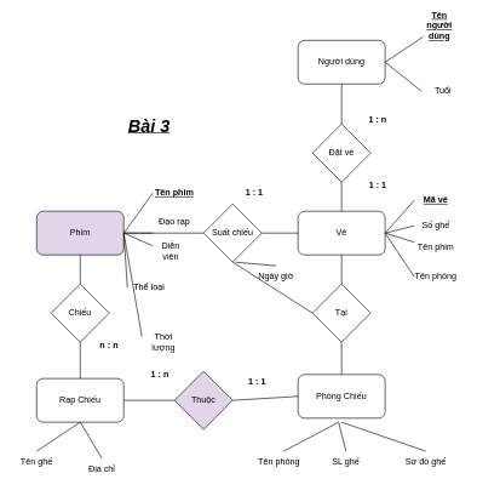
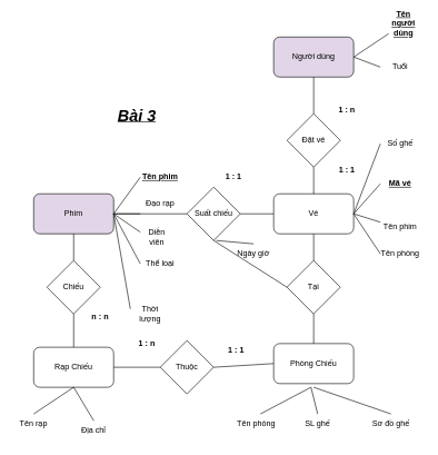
  <mxCell id="0" />
  <mxCell id="1" parent="0" />
  <mxCell id="2" value="Phim" style="rounded=1;whiteSpace=wrap;html=1;fillColor=#e1d5e7;" vertex="1" parent="1"><mxGeometry x="50" y="290" width="120" height="60" as="geometry" /></mxCell>
  <mxCell id="3" value="Rạp Chiếu" style="rounded=1;whiteSpace=wrap;html=1;" vertex="1" parent="1"><mxGeometry x="50" y="520" width="120" height="60" as="geometry" /></mxCell>
  <mxCell id="4" value="Phòng Chiếu" style="rounded=1;whiteSpace=wrap;html=1;" vertex="1" parent="1"><mxGeometry x="410" y="514.5" width="120" height="60" as="geometry" /></mxCell>
  <mxCell id="5" value="&lt;u&gt;&lt;b&gt;Tên phim&lt;/b&gt;&lt;/u&gt;" style="text;html=1;align=center;verticalAlign=middle;whiteSpace=wrap;rounded=0;" vertex="1" parent="1"><mxGeometry x="210" y="250" width="60" height="30" as="geometry" /></mxCell>
  <mxCell id="6" value="Đạo rạp" style="text;html=1;align=center;verticalAlign=middle;whiteSpace=wrap;rounded=0;" vertex="1" parent="1"><mxGeometry x="210" y="290" width="60" height="30" as="geometry" /></mxCell>
- <mxCell id="7" value="Diễn viên" style="text;html=1;align=center;verticalAlign=middle;whiteSpace=wrap;rounded=0;" vertex="1" parent="1"><mxGeometry x="210" y="330" width="50" height="30" as="geometry" /></mxCell>
- <mxCell id="8" value="Thể loại" style="text;html=1;align=center;verticalAlign=middle;whiteSpace=wrap;rounded=0;" vertex="1" parent="1"><mxGeometry x="175" y="380" width="60" height="30" as="geometry" /></mxCell>
+ <mxCell id="7" value="Diễn viên" style="text;html=1;align=center;verticalAlign=middle;whiteSpace=wrap;rounded=0;" vertex="1" parent="1"><mxGeometry x="210" y="340" width="50" height="30" as="geometry" /></mxCell>
+ <mxCell id="8" value="Thể loại" style="text;html=1;align=center;verticalAlign=middle;whiteSpace=wrap;rounded=0;" vertex="1" parent="1"><mxGeometry x="210" y="380" width="60" height="30" as="geometry" /></mxCell>
  <mxCell id="9" value="Thời lượng" style="text;html=1;align=center;verticalAlign=middle;whiteSpace=wrap;rounded=0;" vertex="1" parent="1"><mxGeometry x="195" y="455" width="60" height="30" as="geometry" /></mxCell>
- <mxCell id="10" value="Tên ghế" style="text;html=1;align=center;verticalAlign=middle;whiteSpace=wrap;rounded=0;" vertex="1" parent="1"><mxGeometry x="20" y="620" width="60" height="30" as="geometry" /></mxCell>
+ <mxCell id="10" value="Tên rạp" style="text;html=1;align=center;verticalAlign=middle;whiteSpace=wrap;rounded=0;" vertex="1" parent="1"><mxGeometry x="20" y="620" width="60" height="30" as="geometry" /></mxCell>
  <mxCell id="11" value="Địa chỉ" style="text;html=1;align=center;verticalAlign=middle;whiteSpace=wrap;rounded=0;" vertex="1" parent="1"><mxGeometry x="110" y="630" width="60" height="30" as="geometry" /></mxCell>
  <mxCell id="12" value="Tên phòng" style="text;html=1;align=center;verticalAlign=middle;whiteSpace=wrap;rounded=0;" vertex="1" parent="1"><mxGeometry x="354" y="620" width="60" height="30" as="geometry" /></mxCell>
  <mxCell id="13" value="SL ghế" style="text;html=1;align=center;verticalAlign=middle;whiteSpace=wrap;rounded=0;" vertex="1" parent="1"><mxGeometry x="446" y="620" width="60" height="30" as="geometry" /></mxCell>
  <mxCell id="14" value="Sơ đồ ghế" style="text;html=1;align=center;verticalAlign=middle;whiteSpace=wrap;rounded=0;" vertex="1" parent="1"><mxGeometry x="556" y="620" width="60" height="30" as="geometry" /></mxCell>
  <mxCell id="15" value="Chiếu" style="rhombus;whiteSpace=wrap;html=1;" vertex="1" parent="1"><mxGeometry x="70" y="390" width="80" height="80" as="geometry" /></mxCell>
  <mxCell id="16" value="" style="endArrow=none;html=1;rounded=0;exitX=0.5;exitY=0;exitDx=0;exitDy=0;" edge="1" parent="1" source="3"><mxGeometry width="50" height="50" relative="1" as="geometry"><mxPoint x="60" y="520" as="sourcePoint" /><mxPoint x="110" y="470" as="targetPoint" /></mxGeometry></mxCell>
  <mxCell id="17" value="" style="endArrow=none;html=1;rounded=0;exitX=0.5;exitY=0;exitDx=0;exitDy=0;" edge="1" parent="1" source="15"><mxGeometry width="50" height="50" relative="1" as="geometry"><mxPoint x="60" y="400" as="sourcePoint" /><mxPoint x="110" y="350" as="targetPoint" /></mxGeometry></mxCell>
  <mxCell id="18" value="&lt;b&gt;n : n&lt;/b&gt;" style="text;html=1;align=center;verticalAlign=middle;whiteSpace=wrap;rounded=0;" vertex="1" parent="1"><mxGeometry x="120" y="460" width="60" height="30" as="geometry" /></mxCell>
  <mxCell id="19" value="" style="endArrow=none;html=1;rounded=0;entryX=0;entryY=0.5;entryDx=0;entryDy=0;" edge="1" parent="1" target="5"><mxGeometry width="50" height="50" relative="1" as="geometry"><mxPoint x="170" y="320" as="sourcePoint" /><mxPoint x="220" y="270" as="targetPoint" /></mxGeometry></mxCell>
  <mxCell id="20" value="" style="endArrow=none;html=1;rounded=0;entryX=0;entryY=1;entryDx=0;entryDy=0;" edge="1" parent="1" target="6"><mxGeometry width="50" height="50" relative="1" as="geometry"><mxPoint x="170" y="320" as="sourcePoint" /><mxPoint x="220" y="270" as="targetPoint" /></mxGeometry></mxCell>
  <mxCell id="21" value="" style="endArrow=none;html=1;rounded=0;entryX=0;entryY=0.25;entryDx=0;entryDy=0;" edge="1" parent="1" target="7"><mxGeometry width="50" height="50" relative="1" as="geometry"><mxPoint x="170" y="320" as="sourcePoint" /><mxPoint x="220" y="270" as="targetPoint" /></mxGeometry></mxCell>
  <mxCell id="22" value="" style="endArrow=none;html=1;rounded=0;entryX=0;entryY=0.5;entryDx=0;entryDy=0;" edge="1" parent="1" target="8"><mxGeometry width="50" height="50" relative="1" as="geometry"><mxPoint x="170" y="320" as="sourcePoint" /><mxPoint x="220" y="270" as="targetPoint" /></mxGeometry></mxCell>
  <mxCell id="23" value="" style="endArrow=none;html=1;rounded=0;entryX=0;entryY=0.25;entryDx=0;entryDy=0;" edge="1" parent="1" target="9"><mxGeometry width="50" height="50" relative="1" as="geometry"><mxPoint x="170" y="320" as="sourcePoint" /><mxPoint x="220" y="270" as="targetPoint" /></mxGeometry></mxCell>
  <mxCell id="24" value="" style="endArrow=none;html=1;rounded=0;exitX=0.5;exitY=0;exitDx=0;exitDy=0;" edge="1" parent="1" source="10"><mxGeometry width="50" height="50" relative="1" as="geometry"><mxPoint x="60" y="630" as="sourcePoint" /><mxPoint x="110" y="580" as="targetPoint" /></mxGeometry></mxCell>
  <mxCell id="25" value="" style="endArrow=none;html=1;rounded=0;exitX=0.5;exitY=0;exitDx=0;exitDy=0;" edge="1" parent="1" source="11"><mxGeometry width="50" height="50" relative="1" as="geometry"><mxPoint x="60" y="630" as="sourcePoint" /><mxPoint x="110" y="580" as="targetPoint" /></mxGeometry></mxCell>
- <mxCell id="26" value="Thuộc" style="rhombus;whiteSpace=wrap;html=1;fillColor=#e1d5e7;" vertex="1" parent="1"><mxGeometry x="240" y="510" width="80" height="80" as="geometry" /></mxCell>
+ <mxCell id="26" value="Thuộc" style="rhombus;whiteSpace=wrap;html=1;" vertex="1" parent="1"><mxGeometry x="240" y="510" width="80" height="80" as="geometry" /></mxCell>
  <mxCell id="27" value="" style="endArrow=none;html=1;rounded=0;entryX=0;entryY=0.5;entryDx=0;entryDy=0;" edge="1" parent="1" target="26"><mxGeometry width="50" height="50" relative="1" as="geometry"><mxPoint x="170" y="550" as="sourcePoint" /><mxPoint x="220" y="500" as="targetPoint" /></mxGeometry></mxCell>
  <mxCell id="28" value="" style="endArrow=none;html=1;rounded=0;entryX=0;entryY=0.5;entryDx=0;entryDy=0;" edge="1" parent="1" target="4"><mxGeometry width="50" height="50" relative="1" as="geometry"><mxPoint x="320" y="550" as="sourcePoint" /><mxPoint x="370" y="500" as="targetPoint" /></mxGeometry></mxCell>
  <mxCell id="29" value="&lt;b&gt;1 : n&lt;/b&gt;" style="text;html=1;align=center;verticalAlign=middle;whiteSpace=wrap;rounded=0;" vertex="1" parent="1"><mxGeometry x="190" y="500" width="60" height="30" as="geometry" /></mxCell>
  <mxCell id="30" value="&lt;b&gt;1 : 1&lt;/b&gt;" style="text;html=1;align=center;verticalAlign=middle;whiteSpace=wrap;rounded=0;" vertex="1" parent="1"><mxGeometry x="324" y="510" width="60" height="30" as="geometry" /></mxCell>
  <mxCell id="31" value="" style="endArrow=none;html=1;rounded=0;exitX=0.5;exitY=0;exitDx=0;exitDy=0;" edge="1" parent="1"><mxGeometry width="50" height="50" relative="1" as="geometry"><mxPoint x="390" y="620" as="sourcePoint" /><mxPoint x="466" y="580" as="targetPoint" /></mxGeometry></mxCell>
  <mxCell id="32" value="" style="endArrow=none;html=1;rounded=0;exitX=0.5;exitY=0;exitDx=0;exitDy=0;" edge="1" parent="1" source="13"><mxGeometry width="50" height="50" relative="1" as="geometry"><mxPoint x="416" y="630" as="sourcePoint" /><mxPoint x="466" y="580" as="targetPoint" /></mxGeometry></mxCell>
  <mxCell id="33" value="" style="endArrow=none;html=1;rounded=0;exitX=0.5;exitY=0;exitDx=0;exitDy=0;" edge="1" parent="1" source="14"><mxGeometry width="50" height="50" relative="1" as="geometry"><mxPoint x="420" y="630" as="sourcePoint" /><mxPoint x="470" y="580" as="targetPoint" /></mxGeometry></mxCell>
  <mxCell id="34" value="Vé" style="rounded=1;whiteSpace=wrap;html=1;" vertex="1" parent="1"><mxGeometry x="410" y="290" width="120" height="60" as="geometry" /></mxCell>
  <mxCell id="35" value="&lt;u&gt;&lt;b&gt;Mã vé&lt;/b&gt;&lt;/u&gt;" style="text;html=1;align=center;verticalAlign=middle;whiteSpace=wrap;rounded=0;" vertex="1" parent="1"><mxGeometry x="570" y="260" width="60" height="30" as="geometry" /></mxCell>
- <mxCell id="36" value="Số ghế" style="text;html=1;align=center;verticalAlign=middle;whiteSpace=wrap;rounded=0;" vertex="1" parent="1"><mxGeometry x="570" y="295" width="60" height="30" as="geometry" /></mxCell>
+ <mxCell id="36" value="Số ghế" style="text;html=1;align=center;verticalAlign=middle;whiteSpace=wrap;rounded=0;" vertex="1" parent="1"><mxGeometry x="570" y="200" width="60" height="30" as="geometry" /></mxCell>
  <mxCell id="37" value="Tên phim" style="text;html=1;align=center;verticalAlign=middle;whiteSpace=wrap;rounded=0;" vertex="1" parent="1"><mxGeometry x="570" y="325" width="60" height="30" as="geometry" /></mxCell>
  <mxCell id="38" value="Tên phòng" style="text;html=1;align=center;verticalAlign=middle;whiteSpace=wrap;rounded=0;" vertex="1" parent="1"><mxGeometry x="570" y="365" width="60" height="30" as="geometry" /></mxCell>
  <mxCell id="39" value="" style="endArrow=none;html=1;rounded=0;entryX=0;entryY=0.5;entryDx=0;entryDy=0;" edge="1" parent="1" target="35"><mxGeometry width="50" height="50" relative="1" as="geometry"><mxPoint x="530" y="320" as="sourcePoint" /><mxPoint x="580" y="270" as="targetPoint" /></mxGeometry></mxCell>
  <mxCell id="40" value="" style="endArrow=none;html=1;rounded=0;entryX=0;entryY=0.5;entryDx=0;entryDy=0;" edge="1" parent="1" target="36"><mxGeometry width="50" height="50" relative="1" as="geometry"><mxPoint x="530" y="320" as="sourcePoint" /><mxPoint x="580" y="270" as="targetPoint" /></mxGeometry></mxCell>
  <mxCell id="41" value="" style="endArrow=none;html=1;rounded=0;entryX=0;entryY=0.25;entryDx=0;entryDy=0;" edge="1" parent="1" target="37"><mxGeometry width="50" height="50" relative="1" as="geometry"><mxPoint x="530" y="320" as="sourcePoint" /><mxPoint x="580" y="270" as="targetPoint" /></mxGeometry></mxCell>
  <mxCell id="42" value="" style="endArrow=none;html=1;rounded=0;entryX=0;entryY=0.5;entryDx=0;entryDy=0;" edge="1" parent="1" target="38"><mxGeometry width="50" height="50" relative="1" as="geometry"><mxPoint x="530" y="320" as="sourcePoint" /><mxPoint x="580" y="270" as="targetPoint" /></mxGeometry></mxCell>
- <mxCell id="43" value="Người dùng" style="rounded=1;whiteSpace=wrap;html=1;" vertex="1" parent="1"><mxGeometry x="410" y="55" width="120" height="60" as="geometry" /></mxCell>
+ <mxCell id="43" value="Người dùng" style="rounded=1;whiteSpace=wrap;html=1;fillColor=#e1d5e7;" vertex="1" parent="1"><mxGeometry x="410" y="55" width="120" height="60" as="geometry" /></mxCell>
  <mxCell id="44" value="" style="endArrow=none;html=1;rounded=0;" edge="1" parent="1" target="45"><mxGeometry width="50" height="50" relative="1" as="geometry"><mxPoint x="530" y="85" as="sourcePoint" /><mxPoint x="580" y="35" as="targetPoint" /></mxGeometry></mxCell>
  <mxCell id="45" value="&lt;u&gt;&lt;b&gt;Tên người dùng&lt;/b&gt;&lt;/u&gt;" style="text;html=1;align=center;verticalAlign=middle;whiteSpace=wrap;rounded=0;" vertex="1" parent="1"><mxGeometry x="575" y="20" width="60" height="30" as="geometry" /></mxCell>
- <mxCell id="46" value="Tuổi" style="text;html=1;align=center;verticalAlign=middle;whiteSpace=wrap;rounded=0;" vertex="1" parent="1"><mxGeometry x="580" y="110" width="60" height="30" as="geometry" /></mxCell>
+ <mxCell id="46" value="Tuổi" style="text;html=1;align=center;verticalAlign=middle;whiteSpace=wrap;rounded=0;" vertex="1" parent="1"><mxGeometry x="570" y="85" width="60" height="30" as="geometry" /></mxCell>
  <mxCell id="47" value="" style="endArrow=none;html=1;rounded=0;entryX=0;entryY=0.5;entryDx=0;entryDy=0;" edge="1" parent="1" target="46"><mxGeometry width="50" height="50" relative="1" as="geometry"><mxPoint x="530" y="85" as="sourcePoint" /><mxPoint x="580" y="35" as="targetPoint" /></mxGeometry></mxCell>
  <mxCell id="48" value="Đặt vé" style="rhombus;whiteSpace=wrap;html=1;" vertex="1" parent="1"><mxGeometry x="430" y="170" width="80" height="80" as="geometry" /></mxCell>
  <mxCell id="49" value="" style="endArrow=none;html=1;rounded=0;entryX=0.5;entryY=1;entryDx=0;entryDy=0;" edge="1" parent="1" target="43"><mxGeometry width="50" height="50" relative="1" as="geometry"><mxPoint x="470" y="170" as="sourcePoint" /><mxPoint x="516" y="120" as="targetPoint" /></mxGeometry></mxCell>
  <mxCell id="50" value="" style="endArrow=none;html=1;rounded=0;exitX=0.5;exitY=0;exitDx=0;exitDy=0;" edge="1" parent="1" source="34"><mxGeometry width="50" height="50" relative="1" as="geometry"><mxPoint x="420" y="300" as="sourcePoint" /><mxPoint x="470" y="250" as="targetPoint" /></mxGeometry></mxCell>
  <mxCell id="51" value="Suất chiếu" style="rhombus;whiteSpace=wrap;html=1;" vertex="1" parent="1"><mxGeometry x="280" y="280" width="80" height="80" as="geometry" /></mxCell>
  <mxCell id="52" value="Tại" style="rhombus;whiteSpace=wrap;html=1;" vertex="1" parent="1"><mxGeometry x="430" y="390" width="80" height="80" as="geometry" /></mxCell>
  <mxCell id="53" value="" style="endArrow=none;html=1;rounded=0;exitX=0.5;exitY=0;exitDx=0;exitDy=0;" edge="1" parent="1" source="4"><mxGeometry width="50" height="50" relative="1" as="geometry"><mxPoint x="420" y="520" as="sourcePoint" /><mxPoint x="470" y="470" as="targetPoint" /></mxGeometry></mxCell>
  <mxCell id="54" value="" style="endArrow=none;html=1;rounded=0;exitX=0.5;exitY=0;exitDx=0;exitDy=0;" edge="1" parent="1" source="52"><mxGeometry width="50" height="50" relative="1" as="geometry"><mxPoint x="420" y="400" as="sourcePoint" /><mxPoint x="470" y="350" as="targetPoint" /></mxGeometry></mxCell>
  <mxCell id="55" value="" style="endArrow=none;html=1;rounded=0;entryX=0;entryY=0.5;entryDx=0;entryDy=0;" edge="1" parent="1" target="34"><mxGeometry width="50" height="50" relative="1" as="geometry"><mxPoint x="360" y="320" as="sourcePoint" /><mxPoint x="410" y="270" as="targetPoint" /></mxGeometry></mxCell>
  <mxCell id="56" value="" style="endArrow=none;html=1;rounded=0;" edge="1" parent="1"><mxGeometry width="50" height="50" relative="1" as="geometry"><mxPoint x="170" y="320" as="sourcePoint" /><mxPoint x="280" y="320" as="targetPoint" /></mxGeometry></mxCell>
  <mxCell id="57" value="&lt;b&gt;1 : n&lt;/b&gt;" style="text;html=1;align=center;verticalAlign=middle;whiteSpace=wrap;rounded=0;" vertex="1" parent="1"><mxGeometry x="490" y="150" width="60" height="30" as="geometry" /></mxCell>
  <mxCell id="58" value="&lt;b&gt;1 : 1&lt;/b&gt;" style="text;html=1;align=center;verticalAlign=middle;whiteSpace=wrap;rounded=0;" vertex="1" parent="1"><mxGeometry x="490" y="240" width="60" height="30" as="geometry" /></mxCell>
  <mxCell id="59" value="&lt;b&gt;1 : 1&lt;/b&gt;" style="text;html=1;align=center;verticalAlign=middle;whiteSpace=wrap;rounded=0;" vertex="1" parent="1"><mxGeometry x="320" y="250" width="60" height="30" as="geometry" /></mxCell>
  <mxCell id="60" value="Ngày giờ" style="text;html=1;align=center;verticalAlign=middle;whiteSpace=wrap;rounded=0;" vertex="1" parent="1"><mxGeometry x="350" y="365" width="60" height="30" as="geometry" /></mxCell>
  <mxCell id="61" value="" style="endArrow=none;html=1;rounded=0;exitX=0.5;exitY=0;exitDx=0;exitDy=0;" edge="1" parent="1" source="60"><mxGeometry width="50" height="50" relative="1" as="geometry"><mxPoint x="274" y="410" as="sourcePoint" /><mxPoint x="324" y="360" as="targetPoint" /></mxGeometry></mxCell>
  <mxCell id="62" value="" style="endArrow=none;html=1;rounded=0;exitX=0;exitY=0.5;exitDx=0;exitDy=0;" edge="1" parent="1" source="52"><mxGeometry width="50" height="50" relative="1" as="geometry"><mxPoint x="270" y="410" as="sourcePoint" /><mxPoint x="320" y="360" as="targetPoint" /></mxGeometry></mxCell>
  <mxCell id="63" value="&lt;b&gt;&lt;i&gt;&lt;u&gt;&lt;font style=&quot;font-size: 24px;&quot;&gt;Bài 3&lt;/font&gt;&lt;/u&gt;&lt;/i&gt;&lt;/b&gt;" style="text;html=1;align=center;verticalAlign=middle;whiteSpace=wrap;rounded=0;" vertex="1" parent="1"><mxGeometry x="130" y="125" width="150" height="95" as="geometry" /></mxCell>
